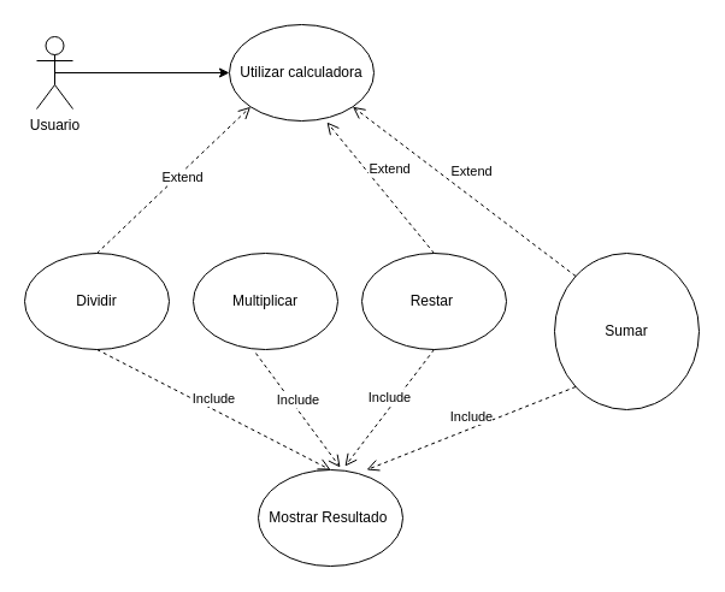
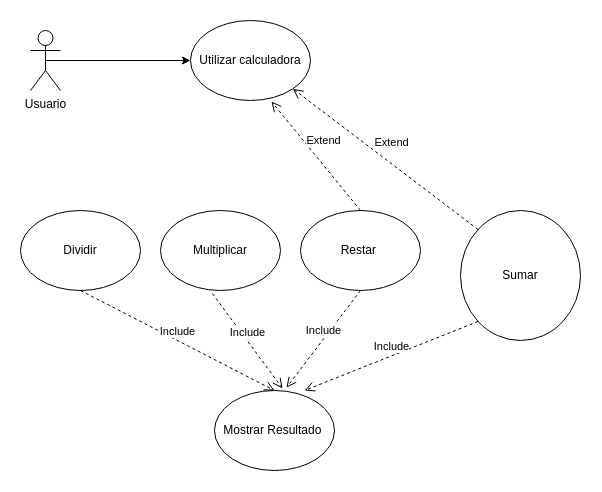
  <mxCell id="0" />
  <mxCell id="1" parent="0" />
  <mxCell id="2" value="Usuario" style="shape=umlActor;verticalLabelPosition=bottom;verticalAlign=top;html=1;outlineConnect=0;" vertex="1" parent="1"><mxGeometry x="30" y="30" width="30" height="60" as="geometry" /></mxCell>
  <mxCell id="3" value="Utilizar calculadora" style="ellipse;whiteSpace=wrap;html=1;" vertex="1" parent="1"><mxGeometry x="190" y="20" width="120" height="80" as="geometry" /></mxCell>
  <mxCell id="4" value="" style="endArrow=classic;html=1;rounded=0;exitX=0.5;exitY=0.5;exitDx=0;exitDy=0;exitPerimeter=0;entryX=0;entryY=0.5;entryDx=0;entryDy=0;" edge="1" parent="1" source="2" target="3"><mxGeometry width="50" height="50" relative="1" as="geometry"><mxPoint x="310" y="160" as="sourcePoint" /><mxPoint x="360" y="110" as="targetPoint" /></mxGeometry></mxCell>
  <mxCell id="5" value="Sumar" style="ellipse;whiteSpace=wrap;html=1;" vertex="1" parent="1"><mxGeometry x="460" y="210" width="120" height="130" as="geometry" /></mxCell>
  <mxCell id="6" value="Restar&amp;nbsp;" style="ellipse;whiteSpace=wrap;html=1;" vertex="1" parent="1"><mxGeometry x="300" y="210" width="120" height="80" as="geometry" /></mxCell>
  <mxCell id="7" value="Multiplicar" style="ellipse;whiteSpace=wrap;html=1;" vertex="1" parent="1"><mxGeometry x="160" y="210" width="120" height="80" as="geometry" /></mxCell>
  <mxCell id="8" value="Dividir" style="ellipse;whiteSpace=wrap;html=1;" vertex="1" parent="1"><mxGeometry x="20" y="210" width="120" height="80" as="geometry" /></mxCell>
  <mxCell id="9" value="Extend" style="html=1;verticalAlign=bottom;endArrow=open;dashed=1;endSize=8;rounded=0;exitX=0;exitY=0;exitDx=0;exitDy=0;entryX=1;entryY=1;entryDx=0;entryDy=0;" edge="1" parent="1" source="5" target="3"><mxGeometry y="-10" relative="1" as="geometry"><mxPoint x="370" y="140" as="sourcePoint" /><mxPoint x="290" y="140" as="targetPoint" /><Array as="points" /><mxPoint as="offset" /></mxGeometry></mxCell>
  <mxCell id="10" value="Extend" style="html=1;verticalAlign=bottom;endArrow=open;dashed=1;endSize=8;rounded=0;exitX=0.5;exitY=0;exitDx=0;exitDy=0;entryX=0.675;entryY=1.013;entryDx=0;entryDy=0;entryPerimeter=0;" edge="1" parent="1" source="6" target="3"><mxGeometry y="-10" relative="1" as="geometry"><mxPoint x="360" y="-50" as="sourcePoint" /><mxPoint x="272.426" y="51.716" as="targetPoint" /><Array as="points" /><mxPoint as="offset" /></mxGeometry></mxCell>
- <mxCell id="11" value="Extend" style="html=1;verticalAlign=bottom;endArrow=open;dashed=1;endSize=8;rounded=0;exitX=0.5;exitY=0;exitDx=0;exitDy=0;entryX=0;entryY=1;entryDx=0;entryDy=0;" edge="1" parent="1" source="8" target="3"><mxGeometry y="-10" relative="1" as="geometry"><mxPoint x="380" y="-30" as="sourcePoint" /><mxPoint x="292.426" y="71.716" as="targetPoint" /><Array as="points" /><mxPoint as="offset" /></mxGeometry></mxCell>
  <mxCell id="12" value="Mostrar Resultado&amp;nbsp;" style="ellipse;whiteSpace=wrap;html=1;" vertex="1" parent="1"><mxGeometry x="214" y="390" width="120" height="80" as="geometry" /></mxCell>
  <mxCell id="13" value="Include" style="html=1;verticalAlign=bottom;endArrow=open;dashed=1;endSize=8;rounded=0;entryX=0.5;entryY=0;entryDx=0;entryDy=0;exitX=0.5;exitY=1;exitDx=0;exitDy=0;" edge="1" parent="1" source="8" target="12"><mxGeometry relative="1" as="geometry"><mxPoint x="450" y="320" as="sourcePoint" /><mxPoint x="370" y="320" as="targetPoint" /></mxGeometry></mxCell>
  <mxCell id="14" value="Include" style="html=1;verticalAlign=bottom;endArrow=open;dashed=1;endSize=8;rounded=0;entryX=0.567;entryY=-0.025;entryDx=0;entryDy=0;exitX=0.433;exitY=1.038;exitDx=0;exitDy=0;entryPerimeter=0;exitPerimeter=0;" edge="1" parent="1" source="7" target="12"><mxGeometry relative="1" as="geometry"><mxPoint x="90" y="300" as="sourcePoint" /><mxPoint x="284" y="400" as="targetPoint" /></mxGeometry></mxCell>
  <mxCell id="15" value="Include" style="html=1;verticalAlign=bottom;endArrow=open;dashed=1;endSize=8;rounded=0;entryX=0.6;entryY=-0.037;entryDx=0;entryDy=0;exitX=0.5;exitY=1;exitDx=0;exitDy=0;entryPerimeter=0;" edge="1" parent="1" source="6" target="12"><mxGeometry relative="1" as="geometry"><mxPoint x="100" y="310" as="sourcePoint" /><mxPoint x="294" y="410" as="targetPoint" /></mxGeometry></mxCell>
  <mxCell id="16" value="Include" style="html=1;verticalAlign=bottom;endArrow=open;dashed=1;endSize=8;rounded=0;entryX=0.75;entryY=0;entryDx=0;entryDy=0;exitX=0;exitY=1;exitDx=0;exitDy=0;entryPerimeter=0;" edge="1" parent="1" source="5" target="12"><mxGeometry relative="1" as="geometry"><mxPoint x="110" y="320" as="sourcePoint" /><mxPoint x="304" y="420" as="targetPoint" /></mxGeometry></mxCell>
